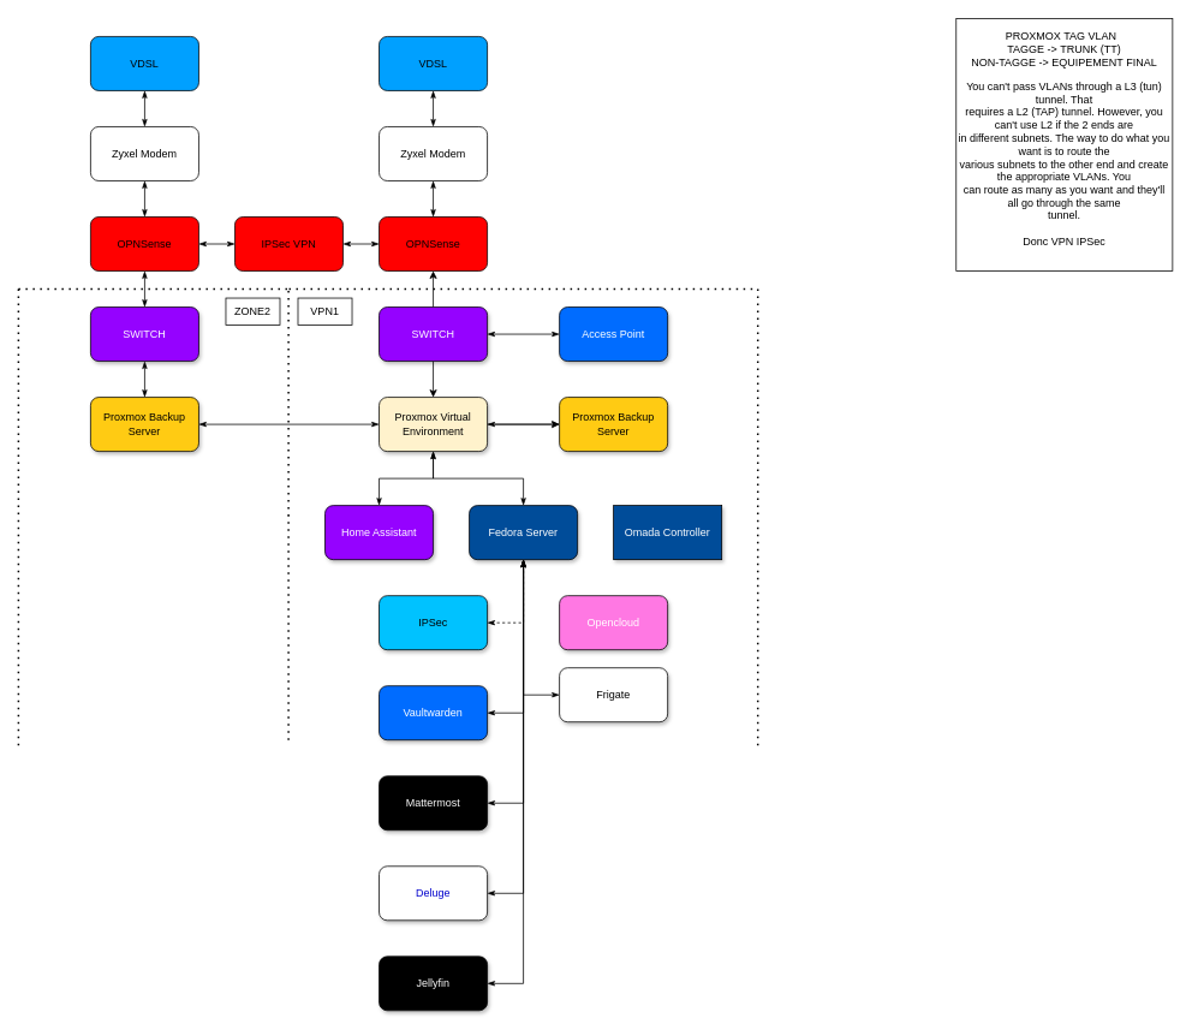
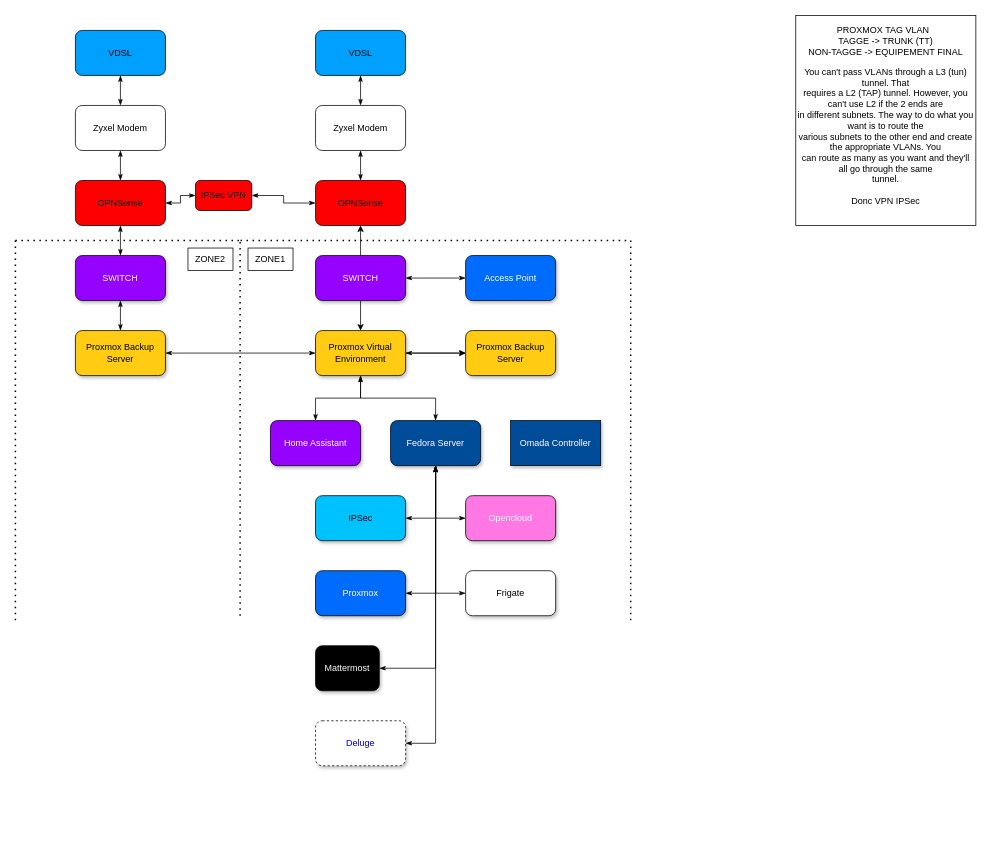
  <mxCell id="0" />
  <mxCell id="1" parent="0" />
  <mxCell id="2" style="edgeStyle=orthogonalEdgeStyle;rounded=0;orthogonalLoop=1;jettySize=auto;html=1;" edge="1" parent="1" source="5" target="33"><mxGeometry relative="1" as="geometry" /></mxCell>
  <mxCell id="3" style="edgeStyle=orthogonalEdgeStyle;rounded=0;orthogonalLoop=1;jettySize=auto;html=1;strokeColor=default;align=center;verticalAlign=middle;fontFamily=Helvetica;fontSize=11;fontColor=default;labelBackgroundColor=default;startArrow=classicThin;startFill=1;endArrow=classicThin;endFill=1;entryX=0.5;entryY=0;entryDx=0;entryDy=0;" edge="1" parent="1" source="5" target="25"><mxGeometry relative="1" as="geometry"><Array as="points"><mxPoint x="480" y="530" /><mxPoint x="580" y="530" /></Array></mxGeometry></mxCell>
  <mxCell id="4" style="edgeStyle=orthogonalEdgeStyle;rounded=0;orthogonalLoop=1;jettySize=auto;html=1;exitX=0;exitY=0.5;exitDx=0;exitDy=0;strokeColor=default;align=center;verticalAlign=middle;fontFamily=Helvetica;fontSize=11;fontColor=default;labelBackgroundColor=default;startArrow=classicThin;startFill=1;endArrow=classicThin;endFill=1;" edge="1" parent="1" source="5" target="7"><mxGeometry relative="1" as="geometry" /></mxCell>
- <mxCell id="5" value="Proxmox Virtual Environment" style="rounded=1;whiteSpace=wrap;html=1;fillColor=#fff2cc;glass=0;shadow=1;" vertex="1" parent="1"><mxGeometry x="420" y="440" width="120" height="60" as="geometry" /></mxCell>
+ <mxCell id="5" value="Proxmox Virtual Environment" style="rounded=1;whiteSpace=wrap;html=1;fillColor=#FFCB13;glass=0;shadow=1;" vertex="1" parent="1"><mxGeometry x="420" y="440" width="120" height="60" as="geometry" /></mxCell>
  <mxCell id="6" style="edgeStyle=orthogonalEdgeStyle;rounded=0;orthogonalLoop=1;jettySize=auto;html=1;strokeColor=default;align=center;verticalAlign=middle;fontFamily=Helvetica;fontSize=11;fontColor=default;labelBackgroundColor=default;startArrow=classicThin;startFill=1;endArrow=classicThin;endFill=1;" edge="1" parent="1" source="7" target="53"><mxGeometry relative="1" as="geometry" /></mxCell>
  <mxCell id="7" value="Proxmox Backup Server" style="rounded=1;whiteSpace=wrap;html=1;fillColor=#FFCB13;shadow=1;" vertex="1" parent="1"><mxGeometry x="100" y="440" width="120" height="60" as="geometry" /></mxCell>
  <mxCell id="8" value="" style="edgeStyle=orthogonalEdgeStyle;rounded=0;orthogonalLoop=1;jettySize=auto;html=1;strokeColor=default;align=center;verticalAlign=middle;fontFamily=Helvetica;fontSize=11;fontColor=default;labelBackgroundColor=default;startArrow=classicThin;startFill=1;endArrow=classicThin;endFill=1;" edge="1" parent="1" source="9" target="39"><mxGeometry relative="1" as="geometry" /></mxCell>
  <mxCell id="9" value="OPNSense" style="rounded=1;whiteSpace=wrap;html=1;fillColor=#FF0000;fontColor=#000000;strokeColor=#000000;" vertex="1" parent="1"><mxGeometry x="420" y="240" width="120" height="60" as="geometry" /></mxCell>
  <mxCell id="10" value="" style="edgeStyle=orthogonalEdgeStyle;rounded=0;orthogonalLoop=1;jettySize=auto;html=1;strokeColor=default;align=center;verticalAlign=middle;fontFamily=Helvetica;fontSize=11;fontColor=default;labelBackgroundColor=default;startArrow=classicThin;startFill=1;endArrow=classicThin;endFill=1;" edge="1" parent="1" source="11" target="39"><mxGeometry relative="1" as="geometry" /></mxCell>
  <mxCell id="11" value="OPNSense" style="rounded=1;whiteSpace=wrap;html=1;fillColor=#FF0000;fontColor=#000000;strokeColor=#000000;" vertex="1" parent="1"><mxGeometry x="100" y="240" width="120" height="60" as="geometry" /></mxCell>
  <mxCell id="12" style="edgeStyle=orthogonalEdgeStyle;rounded=0;orthogonalLoop=1;jettySize=auto;html=1;strokeColor=default;align=center;verticalAlign=middle;fontFamily=Helvetica;fontSize=11;fontColor=default;labelBackgroundColor=default;startArrow=classicThin;startFill=1;endArrow=classicThin;endFill=1;" edge="1" parent="1" source="13" target="9"><mxGeometry relative="1" as="geometry" /></mxCell>
  <mxCell id="13" value="Zyxel Modem" style="rounded=1;whiteSpace=wrap;html=1;fillColor=#FFFFFF;fontColor=#000000;strokeColor=#000000;" vertex="1" parent="1"><mxGeometry x="420" y="140" width="120" height="60" as="geometry" /></mxCell>
  <mxCell id="14" style="edgeStyle=orthogonalEdgeStyle;rounded=0;orthogonalLoop=1;jettySize=auto;html=1;strokeColor=default;align=center;verticalAlign=middle;fontFamily=Helvetica;fontSize=11;fontColor=default;labelBackgroundColor=default;startArrow=classicThin;startFill=1;endArrow=classicThin;endFill=1;" edge="1" parent="1" source="15" target="13"><mxGeometry relative="1" as="geometry" /></mxCell>
  <mxCell id="15" value="VDSL" style="rounded=1;whiteSpace=wrap;html=1;fillColor=#00A0FF;fontColor=#000000;strokeColor=#000000;" vertex="1" parent="1"><mxGeometry x="420" y="40" width="120" height="60" as="geometry" /></mxCell>
  <mxCell id="16" style="edgeStyle=orthogonalEdgeStyle;rounded=0;orthogonalLoop=1;jettySize=auto;html=1;strokeColor=default;align=center;verticalAlign=middle;fontFamily=Helvetica;fontSize=11;fontColor=default;labelBackgroundColor=default;startArrow=classicThin;startFill=1;endArrow=classicThin;endFill=1;" edge="1" parent="1" source="17" target="11"><mxGeometry relative="1" as="geometry"><mxPoint x="160" y="260" as="targetPoint" /></mxGeometry></mxCell>
  <mxCell id="17" value="Zyxel Modem" style="rounded=1;whiteSpace=wrap;html=1;fillColor=#FFFFFF;fontColor=#000000;strokeColor=#000000;" vertex="1" parent="1"><mxGeometry x="100" y="140" width="120" height="60" as="geometry" /></mxCell>
  <mxCell id="18" style="edgeStyle=orthogonalEdgeStyle;rounded=0;orthogonalLoop=1;jettySize=auto;html=1;strokeColor=default;align=center;verticalAlign=middle;fontFamily=Helvetica;fontSize=11;fontColor=default;labelBackgroundColor=default;startArrow=classicThin;startFill=1;endArrow=classicThin;endFill=1;" edge="1" parent="1" source="19" target="17"><mxGeometry relative="1" as="geometry" /></mxCell>
  <mxCell id="19" value="VDSL" style="rounded=1;whiteSpace=wrap;html=1;fillColor=#00A0FF;fontColor=#000000;strokeColor=#000000;" vertex="1" parent="1"><mxGeometry x="100" y="40" width="120" height="60" as="geometry" /></mxCell>
- <mxCell id="20" style="edgeStyle=orthogonalEdgeStyle;rounded=0;orthogonalLoop=1;jettySize=auto;html=1;strokeColor=default;align=center;verticalAlign=middle;fontFamily=Helvetica;fontSize=11;fontColor=default;labelBackgroundColor=default;startArrow=classicThin;startFill=1;endArrow=classicThin;endFill=1;dashed=1;" edge="1" parent="1" source="25" target="29"><mxGeometry relative="1" as="geometry"><Array as="points"><mxPoint x="580" y="690" /></Array></mxGeometry></mxCell>
+ <mxCell id="20" style="edgeStyle=orthogonalEdgeStyle;rounded=0;orthogonalLoop=1;jettySize=auto;html=1;strokeColor=default;align=center;verticalAlign=middle;fontFamily=Helvetica;fontSize=11;fontColor=default;labelBackgroundColor=default;startArrow=classicThin;startFill=1;endArrow=classicThin;endFill=1;" edge="1" parent="1" source="25" target="29"><mxGeometry relative="1" as="geometry"><Array as="points"><mxPoint x="580" y="690" /></Array></mxGeometry></mxCell>
  <mxCell id="21" style="edgeStyle=orthogonalEdgeStyle;rounded=0;orthogonalLoop=1;jettySize=auto;html=1;strokeColor=default;align=center;verticalAlign=middle;fontFamily=Helvetica;fontSize=11;fontColor=default;labelBackgroundColor=default;startArrow=classicThin;startFill=1;endArrow=classicThin;endFill=1;" edge="1" parent="1" source="25" target="26"><mxGeometry relative="1" as="geometry"><Array as="points"><mxPoint x="580" y="890" /></Array></mxGeometry></mxCell>
  <mxCell id="22" style="edgeStyle=orthogonalEdgeStyle;rounded=0;orthogonalLoop=1;jettySize=auto;html=1;strokeColor=default;align=center;verticalAlign=middle;fontFamily=Helvetica;fontSize=11;fontColor=default;labelBackgroundColor=default;startArrow=classicThin;startFill=1;endArrow=classicThin;endFill=1;" edge="1" parent="1" source="25" target="27"><mxGeometry relative="1" as="geometry"><Array as="points"><mxPoint x="580" y="990" /></Array></mxGeometry></mxCell>
  <mxCell id="23" style="edgeStyle=orthogonalEdgeStyle;rounded=0;orthogonalLoop=1;jettySize=auto;html=1;strokeColor=default;align=center;verticalAlign=middle;fontFamily=Helvetica;fontSize=11;fontColor=default;labelBackgroundColor=default;startArrow=classicThin;startFill=1;endArrow=classicThin;endFill=1;" edge="1" parent="1" source="25" target="28"><mxGeometry relative="1" as="geometry"><Array as="points"><mxPoint x="580" y="790" /></Array></mxGeometry></mxCell>
+ <mxCell id="24" style="edgeStyle=orthogonalEdgeStyle;rounded=0;orthogonalLoop=1;jettySize=auto;html=1;exitX=0.5;exitY=1;exitDx=0;exitDy=0;strokeColor=default;align=center;verticalAlign=middle;fontFamily=Helvetica;fontSize=11;fontColor=default;labelBackgroundColor=default;startArrow=classicThin;startFill=1;endArrow=classicThin;endFill=1;" edge="1" parent="1" source="25" target="51"><mxGeometry relative="1" as="geometry"><Array as="points"><mxPoint x="580" y="690" /></Array></mxGeometry></mxCell>
  <mxCell id="25" value="&lt;font style=&quot;color: rgb(255, 255, 255);&quot;&gt;Fedora Server&lt;/font&gt;" style="rounded=1;whiteSpace=wrap;html=1;fillColor=#004C99;glass=0;shadow=1;" vertex="1" parent="1"><mxGeometry x="520" y="560" width="120" height="60" as="geometry" /></mxCell>
- <mxCell id="26" value="&lt;font style=&quot;color: rgb(255, 255, 255);&quot;&gt;Mattermost&lt;/font&gt;" style="rounded=1;whiteSpace=wrap;html=1;fillColor=#000000;glass=0;shadow=1;" vertex="1" parent="1"><mxGeometry x="420" y="860" width="120" height="60" as="geometry" /></mxCell>
- <mxCell id="27" value="&lt;font style=&quot;color: rgb(0, 0, 204);&quot;&gt;Deluge&lt;/font&gt;" style="rounded=1;whiteSpace=wrap;html=1;fillColor=#FFFFFF;glass=0;shadow=1;" vertex="1" parent="1"><mxGeometry x="420" y="960" width="120" height="60" as="geometry" /></mxCell>
- <mxCell id="28" value="&lt;font style=&quot;color: rgb(255, 255, 255);&quot;&gt;Vaultwarden&lt;/font&gt;" style="rounded=1;whiteSpace=wrap;html=1;fillColor=#006CFF;glass=0;shadow=1;" vertex="1" parent="1"><mxGeometry x="420" y="760" width="120" height="60" as="geometry" /></mxCell>
+ <mxCell id="26" value="&lt;font style=&quot;color: rgb(255, 255, 255);&quot;&gt;Mattermost&lt;/font&gt;" style="rounded=1;whiteSpace=wrap;html=1;fillColor=#000000;glass=0;shadow=1;" vertex="1" parent="1"><mxGeometry x="420" y="860" width="85" height="60" as="geometry" /></mxCell>
+ <mxCell id="27" value="&lt;font style=&quot;color: rgb(0, 0, 204);&quot;&gt;Deluge&lt;/font&gt;" style="rounded=1;whiteSpace=wrap;html=1;fillColor=#FFFFFF;glass=0;shadow=1;dashed=1;" vertex="1" parent="1"><mxGeometry x="420" y="960" width="120" height="60" as="geometry" /></mxCell>
+ <mxCell id="28" value="&lt;font style=&quot;color: rgb(255, 255, 255);&quot;&gt;Proxmox&lt;/font&gt;" style="rounded=1;whiteSpace=wrap;html=1;fillColor=#006CFF;glass=0;shadow=1;" vertex="1" parent="1"><mxGeometry x="420" y="760" width="120" height="60" as="geometry" /></mxCell>
  <mxCell id="29" value="&lt;font style=&quot;color: rgb(0, 0, 0);&quot;&gt;IPSec&lt;/font&gt;" style="rounded=1;whiteSpace=wrap;html=1;fillColor=#00C2FF;glass=0;shadow=1;" vertex="1" parent="1"><mxGeometry x="420" y="660" width="120" height="60" as="geometry" /></mxCell>
  <mxCell id="30" value="" style="endArrow=none;dashed=1;html=1;dashPattern=1 3;strokeWidth=2;rounded=0;" edge="1" parent="1"><mxGeometry width="50" height="50" relative="1" as="geometry"><mxPoint x="319.47" y="820" as="sourcePoint" /><mxPoint x="319.47" y="320" as="targetPoint" /></mxGeometry></mxCell>
  <mxCell id="31" value="" style="endArrow=none;dashed=1;html=1;dashPattern=1 3;strokeWidth=2;rounded=0;" edge="1" parent="1"><mxGeometry width="50" height="50" relative="1" as="geometry"><mxPoint x="320" y="320" as="sourcePoint" /><mxPoint x="840" y="320" as="targetPoint" /></mxGeometry></mxCell>
  <mxCell id="32" value="" style="edgeStyle=orthogonalEdgeStyle;rounded=0;orthogonalLoop=1;jettySize=auto;html=1;strokeColor=default;align=center;verticalAlign=middle;fontFamily=Helvetica;fontSize=11;fontColor=default;labelBackgroundColor=default;startArrow=classicThin;startFill=1;endArrow=classicThin;endFill=1;" edge="1" parent="1" source="5" target="33"><mxGeometry relative="1" as="geometry"><mxPoint x="540" y="470" as="sourcePoint" /><mxPoint x="840" y="470" as="targetPoint" /></mxGeometry></mxCell>
  <mxCell id="33" value="Proxmox Backup Server" style="rounded=1;whiteSpace=wrap;html=1;fillColor=#FFCB13;shadow=1;" vertex="1" parent="1"><mxGeometry x="620" y="440" width="120" height="60" as="geometry" /></mxCell>
  <mxCell id="34" value="" style="endArrow=none;dashed=1;html=1;dashPattern=1 3;strokeWidth=2;rounded=0;" edge="1" parent="1"><mxGeometry width="50" height="50" relative="1" as="geometry"><mxPoint x="20" y="320" as="sourcePoint" /><mxPoint x="320" y="320" as="targetPoint" /></mxGeometry></mxCell>
  <mxCell id="35" value="" style="endArrow=none;dashed=1;html=1;dashPattern=1 3;strokeWidth=2;rounded=0;" edge="1" parent="1"><mxGeometry width="50" height="50" relative="1" as="geometry"><mxPoint x="20" y="320" as="sourcePoint" /><mxPoint x="20" y="830" as="targetPoint" /></mxGeometry></mxCell>
  <mxCell id="36" style="edgeStyle=orthogonalEdgeStyle;rounded=0;orthogonalLoop=1;jettySize=auto;html=1;strokeColor=default;align=center;verticalAlign=middle;fontFamily=Helvetica;fontSize=11;fontColor=default;labelBackgroundColor=default;startArrow=classicThin;startFill=1;endArrow=classicThin;endFill=1;entryX=0.5;entryY=1;entryDx=0;entryDy=0;" edge="1" parent="1" source="37" target="5"><mxGeometry relative="1" as="geometry"><Array as="points"><mxPoint x="420" y="530" /><mxPoint x="480" y="530" /></Array></mxGeometry></mxCell>
  <mxCell id="37" value="&lt;font style=&quot;color: rgb(255, 255, 255);&quot;&gt;Home Assistant&lt;/font&gt;" style="rounded=1;whiteSpace=wrap;html=1;fillColor=#9502ff;glass=0;shadow=1;" vertex="1" parent="1"><mxGeometry x="360" y="560" width="120" height="60" as="geometry" /></mxCell>
  <mxCell id="38" value="&lt;font style=&quot;color: rgb(255, 255, 255);&quot;&gt;Access Point&lt;/font&gt;" style="rounded=1;whiteSpace=wrap;html=1;fillColor=#006cff;glass=0;shadow=1;" vertex="1" parent="1"><mxGeometry x="620" y="340" width="120" height="60" as="geometry" /></mxCell>
- <mxCell id="39" value="IPSec VPN" style="rounded=1;whiteSpace=wrap;html=1;fillColor=#FF0000;fontColor=#000000;strokeColor=#000000;" vertex="1" parent="1"><mxGeometry x="260" y="240" width="120" height="60" as="geometry" /></mxCell>
- <mxCell id="40" style="edgeStyle=orthogonalEdgeStyle;rounded=0;orthogonalLoop=1;jettySize=auto;html=1;strokeColor=default;align=center;verticalAlign=middle;fontFamily=Helvetica;fontSize=11;fontColor=default;labelBackgroundColor=default;startArrow=classicThin;startFill=1;endArrow=classicThin;endFill=1;" edge="1" parent="1" source="41" target="25"><mxGeometry relative="1" as="geometry"><Array as="points"><mxPoint x="580" y="1090" /></Array></mxGeometry></mxCell>
- <mxCell id="41" value="&lt;font style=&quot;color: light-dark(rgb(255, 255, 255), rgb(150, 62, 106));&quot;&gt;Jellyfin&lt;/font&gt;" style="rounded=1;whiteSpace=wrap;html=1;fillColor=light-dark(#ee00ff, #48a5ff);glass=0;shadow=1;gradientColor=#0049FF;gradientDirection=east;" vertex="1" parent="1"><mxGeometry x="420" y="1060" width="120" height="60" as="geometry" /></mxCell>
+ <mxCell id="39" value="IPSec VPN" style="rounded=1;whiteSpace=wrap;html=1;fillColor=#FF0000;fontColor=#000000;strokeColor=#000000;" vertex="1" parent="1"><mxGeometry x="260" y="240" width="75" height="40" as="geometry" /></mxCell>
  <mxCell id="42" value="" style="edgeStyle=orthogonalEdgeStyle;rounded=0;orthogonalLoop=1;jettySize=auto;html=1;" edge="1" parent="1" source="45" target="9"><mxGeometry relative="1" as="geometry" /></mxCell>
  <mxCell id="43" value="" style="edgeStyle=orthogonalEdgeStyle;rounded=0;orthogonalLoop=1;jettySize=auto;html=1;" edge="1" parent="1" source="45" target="5"><mxGeometry relative="1" as="geometry" /></mxCell>
  <mxCell id="44" style="edgeStyle=orthogonalEdgeStyle;rounded=0;orthogonalLoop=1;jettySize=auto;html=1;strokeColor=default;align=center;verticalAlign=middle;fontFamily=Helvetica;fontSize=11;fontColor=default;labelBackgroundColor=default;startArrow=classicThin;startFill=1;endArrow=classicThin;endFill=1;" edge="1" parent="1" source="45" target="38"><mxGeometry relative="1" as="geometry" /></mxCell>
  <mxCell id="45" value="&lt;font style=&quot;color: rgb(255, 255, 255);&quot;&gt;SWITCH&lt;/font&gt;" style="rounded=1;whiteSpace=wrap;html=1;fillColor=#9502FF;shadow=1;" vertex="1" parent="1"><mxGeometry x="420" y="340" width="120" height="60" as="geometry" /></mxCell>
  <mxCell id="46" value="&lt;font style=&quot;color: rgb(255, 255, 255);&quot;&gt;Omada Controller&lt;/font&gt;" style="whiteSpace=wrap;html=1;fillColor=#004C99;glass=0;shadow=1;rounded=0;" vertex="1" parent="1"><mxGeometry x="680" y="560" width="120" height="60" as="geometry" /></mxCell>
  <mxCell id="47" value="PROXMOX TAG VLAN&amp;nbsp;&amp;nbsp;&lt;br&gt;TAGGE -&amp;gt; TRUNK (TT)&lt;br&gt;NON-TAGGE -&amp;gt; EQUIPEMENT FINAL&lt;div&gt;&lt;p dir=&quot;auto&quot;&gt;You can't pass VLANs through a L3 (tun) tunnel.  That &lt;br&gt;requires a L2 (TAP) tunnel.  However, you can't use L2 if the 2 ends are&lt;br&gt; in different subnets.  The way to do what you want is to route the &lt;br&gt;various subnets to the other end and create the appropriate VLANs.  You &lt;br&gt;can route as many as you want and they'll all go through the same &lt;br&gt;tunnel.&lt;br&gt;&lt;br&gt;Donc VPN IPSec&lt;/p&gt;&lt;/div&gt;" style="rounded=0;whiteSpace=wrap;html=1;" vertex="1" parent="1"><mxGeometry x="1060" y="20" width="240" height="280" as="geometry" /></mxCell>
  <mxCell id="48" value="ZONE2" style="rounded=0;whiteSpace=wrap;html=1;" vertex="1" parent="1"><mxGeometry x="250" y="330" width="60" height="30" as="geometry" /></mxCell>
- <mxCell id="49" value="VPN1" style="rounded=0;whiteSpace=wrap;html=1;" vertex="1" parent="1"><mxGeometry x="330" y="330" width="60" height="30" as="geometry" /></mxCell>
+ <mxCell id="49" value="ZONE1" style="rounded=0;whiteSpace=wrap;html=1;" vertex="1" parent="1"><mxGeometry x="330" y="330" width="60" height="30" as="geometry" /></mxCell>
  <mxCell id="50" value="" style="endArrow=none;dashed=1;html=1;dashPattern=1 3;strokeWidth=2;rounded=0;" edge="1" parent="1"><mxGeometry width="50" height="50" relative="1" as="geometry"><mxPoint x="840" y="320" as="sourcePoint" /><mxPoint x="840" y="830" as="targetPoint" /><Array as="points"><mxPoint x="840" y="580" /></Array></mxGeometry></mxCell>
  <mxCell id="51" value="&lt;font style=&quot;color: light-dark(rgb(255, 255, 255), rgb(150, 62, 106));&quot;&gt;Opencloud&lt;/font&gt;" style="rounded=1;whiteSpace=wrap;html=1;fillColor=light-dark(#FF78E3,#48A5FF);glass=0;shadow=1;gradientColor=none;gradientDirection=east;" vertex="1" parent="1"><mxGeometry x="620" y="660" width="120" height="60" as="geometry" /></mxCell>
  <mxCell id="52" style="edgeStyle=orthogonalEdgeStyle;rounded=0;orthogonalLoop=1;jettySize=auto;html=1;strokeColor=default;align=center;verticalAlign=middle;fontFamily=Helvetica;fontSize=11;fontColor=default;labelBackgroundColor=default;startArrow=classicThin;startFill=1;endArrow=classicThin;endFill=1;" edge="1" parent="1" source="53" target="11"><mxGeometry relative="1" as="geometry" /></mxCell>
  <mxCell id="53" value="&lt;font style=&quot;color: rgb(255, 255, 255);&quot;&gt;SWITCH&lt;/font&gt;" style="rounded=1;whiteSpace=wrap;html=1;fillColor=#9502FF;shadow=1;" vertex="1" parent="1"><mxGeometry x="100" y="340" width="120" height="60" as="geometry" /></mxCell>
  <mxCell id="54" style="edgeStyle=orthogonalEdgeStyle;rounded=0;orthogonalLoop=1;jettySize=auto;html=1;exitX=0;exitY=0.5;exitDx=0;exitDy=0;shadow=0;strokeColor=default;align=center;verticalAlign=middle;fontFamily=Helvetica;fontSize=11;fontColor=default;labelBackgroundColor=default;startArrow=classicThin;startFill=1;endArrow=classicThin;endFill=1;" edge="1" parent="1" source="55" target="25"><mxGeometry relative="1" as="geometry" /></mxCell>
- <mxCell id="55" value="&lt;font style=&quot;color: light-dark(rgb(0, 0, 0), rgb(150, 62, 106));&quot;&gt;Frigate&lt;/font&gt;" style="rounded=1;whiteSpace=wrap;html=1;fillColor=default;glass=0;shadow=1;gradientColor=none;gradientDirection=east;" vertex="1" parent="1"><mxGeometry x="620" y="740" width="120" height="60" as="geometry" /></mxCell>
+ <mxCell id="55" value="&lt;font style=&quot;color: light-dark(rgb(0, 0, 0), rgb(150, 62, 106));&quot;&gt;Frigate&lt;/font&gt;" style="rounded=1;whiteSpace=wrap;html=1;fillColor=default;glass=0;shadow=1;gradientColor=none;gradientDirection=east;" vertex="1" parent="1"><mxGeometry x="620" y="760" width="120" height="60" as="geometry" /></mxCell>
